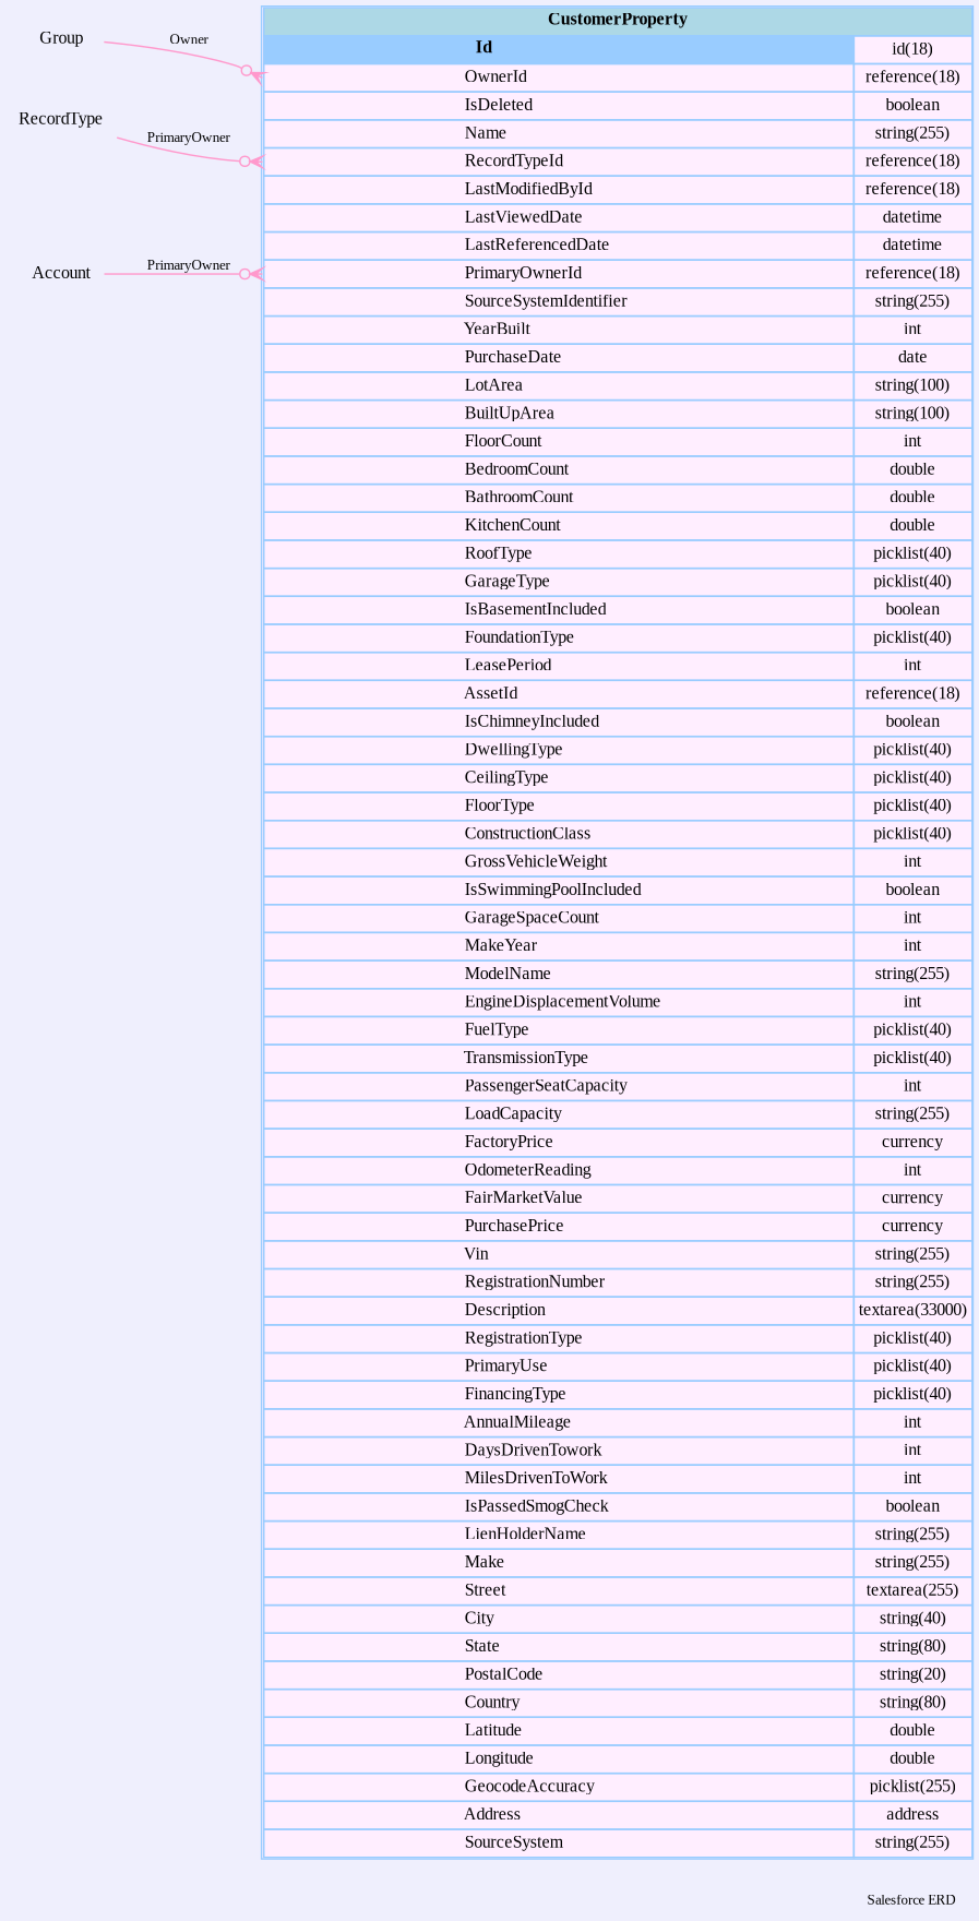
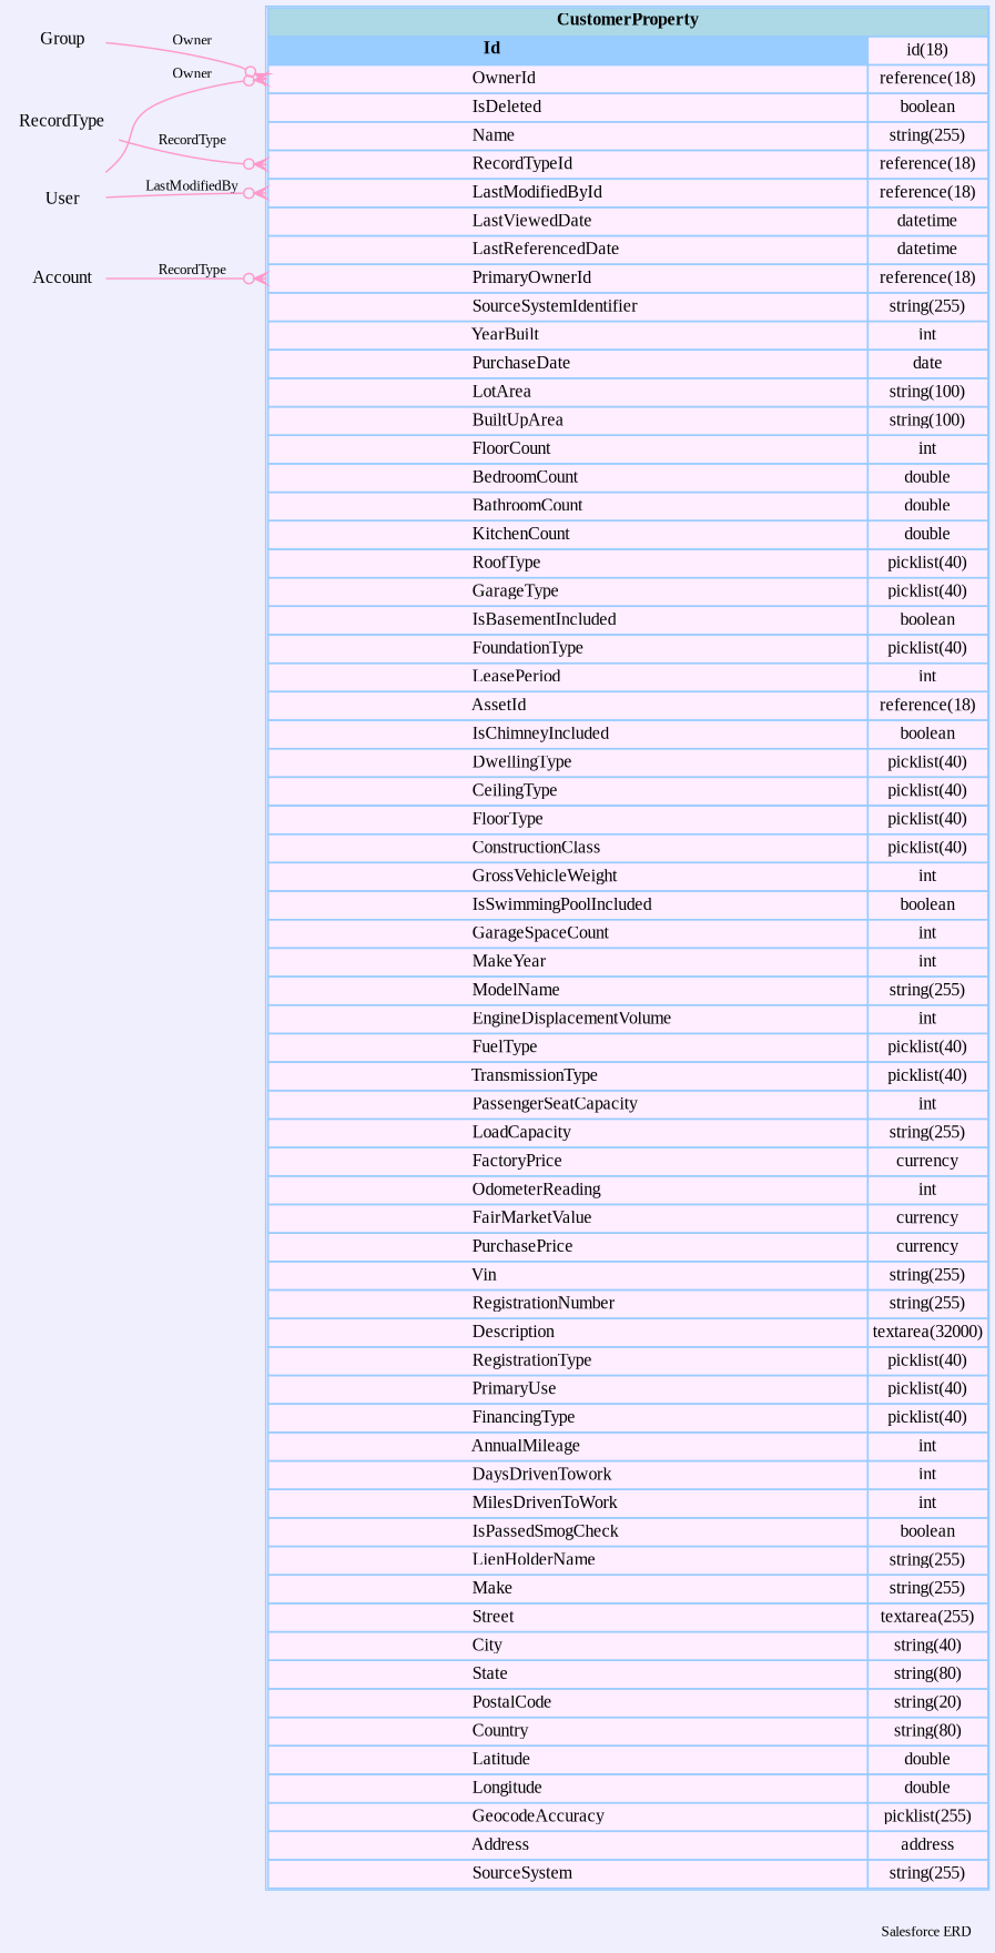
  digraph {
    bgcolor="#efeffd"
    fontname="Liberation Serif"
    fontsize=9
    label="Salesforce ERD "
    labeljust=r
    nodesep=0.18
    rankdir=RL
    ranksep=0.46
    node [color="#99ccff" fontname="Liberation Serif" fontsize=11 shape=plaintext]
    edge [arrowhead=none arrowsize=0.8 arrowtail=crowodot color="#ff99cc" dir=back fontname="Liberation Serif" fontsize=9 headport="Id:e" tailport="OwnerId:w"]
-   n1 [label=<                 <table border="1" cellborder="1" cellspacing="0" bgcolor="#ffeeff" >                      <tr><td colspan="3" bgcolor="lightblue"><b>CustomerProperty</b></td></tr>              <tr>                                         <td  bgcolor="#99ccff" port="Id" align="left">                                            <b>Id</b>                                         </td><td>id(18)</td></tr> <tr>                                          <td port="OwnerId" align="left">                                          OwnerId                                        </td><td>reference(18)</td></tr> <tr>                                          <td port="IsDeleted" align="left">                                          IsDeleted                                        </td><td>boolean</td></tr> <tr>                                          <td port="Name" align="left">                                          Name                                        </td><td>string(255)</td></tr> <tr>                                          <td port="RecordTypeId" align="left">                                          RecordTypeId                                        </td><td>reference(18)</td></tr> <tr>                                          <td port="LastModifiedById" align="left">                                          LastModifiedById                                        </td><td>reference(18)</td></tr> <tr>                                          <td port="LastViewedDate" align="left">                                          LastViewedDate                                        </td><td>datetime</td></tr> <tr>                                          <td port="LastReferencedDate" align="left">                                          LastReferencedDate                                        </td><td>datetime</td></tr> <tr>                                          <td port="PrimaryOwnerId" align="left">                                          PrimaryOwnerId                                        </td><td>reference(18)</td></tr> <tr>                                          <td port="SourceSystemIdentifier" align="left">                                          SourceSystemIdentifier                                        </td><td>string(255)</td></tr> <tr>                                          <td port="YearBuilt" align="left">                                          YearBuilt                                        </td><td>int</td></tr> <tr>                                          <td port="PurchaseDate" align="left">                                          PurchaseDate                                        </td><td>date</td></tr> <tr>                                          <td port="LotArea" align="left">                                          LotArea                                        </td><td>string(100)</td></tr> <tr>                                          <td port="BuiltUpArea" align="left">                                          BuiltUpArea                                        </td><td>string(100)</td></tr> <tr>                                          <td port="FloorCount" align="left">                                          FloorCount                                        </td><td>int</td></tr> <tr>                                          <td port="BedroomCount" align="left">                                          BedroomCount                                        </td><td>double</td></tr> <tr>                                          <td port="BathroomCount" align="left">                                          BathroomCount                                        </td><td>double</td></tr> <tr>                                          <td port="KitchenCount" align="left">                                          KitchenCount                                        </td><td>double</td></tr> <tr>                                          <td port="RoofType" align="left">                                          RoofType                                        </td><td>picklist(40)</td></tr> <tr>                                          <td port="GarageType" align="left">                                          GarageType                                        </td><td>picklist(40)</td></tr> <tr>                                          <td port="IsBasementIncluded" align="left">                                          IsBasementIncluded                                        </td><td>boolean</td></tr> <tr>                                          <td port="FoundationType" align="left">                                          FoundationType                                        </td><td>picklist(40)</td></tr> <tr>                                          <td port="LeasePeriod" align="left">                                          LeasePeriod                                        </td><td>int</td></tr> <tr>                                          <td port="AssetId" align="left">                                          AssetId                                        </td><td>reference(18)</td></tr> <tr>                                          <td port="IsChimneyIncluded" align="left">                                          IsChimneyIncluded                                        </td><td>boolean</td></tr> <tr>                                          <td port="DwellingType" align="left">                                          DwellingType                                        </td><td>picklist(40)</td></tr> <tr>                                          <td port="CeilingType" align="left">                                          CeilingType                                        </td><td>picklist(40)</td></tr> <tr>                                          <td port="FloorType" align="left">                                          FloorType                                        </td><td>picklist(40)</td></tr> <tr>                                          <td port="ConstructionClass" align="left">                                          ConstructionClass                                        </td><td>picklist(40)</td></tr> <tr>                                          <td port="GrossVehicleWeight" align="left">                                          GrossVehicleWeight                                        </td><td>int</td></tr> <tr>                                          <td port="IsSwimmingPoolIncluded" align="left">                                          IsSwimmingPoolIncluded                                        </td><td>boolean</td></tr> <tr>                                          <td port="GarageSpaceCount" align="left">                                          GarageSpaceCount                                        </td><td>int</td></tr> <tr>                                          <td port="MakeYear" align="left">                                          MakeYear                                        </td><td>int</td></tr> <tr>                                          <td port="ModelName" align="left">                                          ModelName                                        </td><td>string(255)</td></tr> <tr>                                          <td port="EngineDisplacementVolume" align="left">                                          EngineDisplacementVolume                                        </td><td>int</td></tr> <tr>                                          <td port="FuelType" align="left">                                          FuelType                                        </td><td>picklist(40)</td></tr> <tr>                                          <td port="TransmissionType" align="left">                                          TransmissionType                                        </td><td>picklist(40)</td></tr> <tr>                                          <td port="PassengerSeatCapacity" align="left">                                          PassengerSeatCapacity                                        </td><td>int</td></tr> <tr>                                          <td port="LoadCapacity" align="left">                                          LoadCapacity                                        </td><td>string(255)</td></tr> <tr>                                          <td port="FactoryPrice" align="left">                                          FactoryPrice                                        </td><td>currency</td></tr> <tr>                                          <td port="OdometerReading" align="left">                                          OdometerReading                                        </td><td>int</td></tr> <tr>                                          <td port="FairMarketValue" align="left">                                          FairMarketValue                                        </td><td>currency</td></tr> <tr>                                          <td port="PurchasePrice" align="left">                                          PurchasePrice                                        </td><td>currency</td></tr> <tr>                                          <td port="Vin" align="left">                                          Vin                                        </td><td>string(255)</td></tr> <tr>                                          <td port="RegistrationNumber" align="left">                                          RegistrationNumber                                        </td><td>string(255)</td></tr> <tr>                                          <td port="Description" align="left">                                          Description                                        </td><td>textarea(33000)</td></tr> <tr>                                          <td port="RegistrationType" align="left">                                          RegistrationType                                        </td><td>picklist(40)</td></tr> <tr>                                          <td port="PrimaryUse" align="left">                                          PrimaryUse                                        </td><td>picklist(40)</td></tr> <tr>                                          <td port="FinancingType" align="left">                                          FinancingType                                        </td><td>picklist(40)</td></tr> <tr>                                          <td port="AnnualMileage" align="left">                                          AnnualMileage                                        </td><td>int</td></tr> <tr>                                          <td port="DaysDrivenTowork" align="left">                                          DaysDrivenTowork                                        </td><td>int</td></tr> <tr>                                          <td port="MilesDrivenToWork" align="left">                                          MilesDrivenToWork                                        </td><td>int</td></tr> <tr>                                          <td port="IsPassedSmogCheck" align="left">                                          IsPassedSmogCheck                                        </td><td>boolean</td></tr> <tr>                                          <td port="LienHolderName" align="left">                                          LienHolderName                                        </td><td>string(255)</td></tr> <tr>                                          <td port="Make" align="left">                                          Make                                        </td><td>string(255)</td></tr> <tr>                                          <td port="Street" align="left">                                          Street                                        </td><td>textarea(255)</td></tr> <tr>                                          <td port="City" align="left">                                          City                                        </td><td>string(40)</td></tr> <tr>                                          <td port="State" align="left">                                          State                                        </td><td>string(80)</td></tr> <tr>                                          <td port="PostalCode" align="left">                                          PostalCode                                        </td><td>string(20)</td></tr> <tr>                                          <td port="Country" align="left">                                          Country                                        </td><td>string(80)</td></tr> <tr>                                          <td port="Latitude" align="left">                                          Latitude                                        </td><td>double</td></tr> <tr>                                          <td port="Longitude" align="left">                                          Longitude                                        </td><td>double</td></tr> <tr>                                          <td port="GeocodeAccuracy" align="left">                                          GeocodeAccuracy                                        </td><td>picklist(255)</td></tr> <tr>                                          <td port="Address" align="left">                                          Address                                        </td><td>address</td></tr> <tr>                                          <td port="SourceSystem" align="left">                                          SourceSystem                                        </td><td>string(255)</td></tr>                             </table>                 > margin=0 shape=none]
+   n1 [label=<                 <table border="1" cellborder="1" cellspacing="0" bgcolor="#ffeeff" >                      <tr><td colspan="3" bgcolor="lightblue"><b>CustomerProperty</b></td></tr>              <tr>                                         <td  bgcolor="#99ccff" port="Id" align="left">                                            <b>Id</b>                                         </td><td>id(18)</td></tr> <tr>                                          <td port="OwnerId" align="left">                                          OwnerId                                        </td><td>reference(18)</td></tr> <tr>                                          <td port="IsDeleted" align="left">                                          IsDeleted                                        </td><td>boolean</td></tr> <tr>                                          <td port="Name" align="left">                                          Name                                        </td><td>string(255)</td></tr> <tr>                                          <td port="RecordTypeId" align="left">                                          RecordTypeId                                        </td><td>reference(18)</td></tr> <tr>                                          <td port="LastModifiedById" align="left">                                          LastModifiedById                                        </td><td>reference(18)</td></tr> <tr>                                          <td port="LastViewedDate" align="left">                                          LastViewedDate                                        </td><td>datetime</td></tr> <tr>                                          <td port="LastReferencedDate" align="left">                                          LastReferencedDate                                        </td><td>datetime</td></tr> <tr>                                          <td port="PrimaryOwnerId" align="left">                                          PrimaryOwnerId                                        </td><td>reference(18)</td></tr> <tr>                                          <td port="SourceSystemIdentifier" align="left">                                          SourceSystemIdentifier                                        </td><td>string(255)</td></tr> <tr>                                          <td port="YearBuilt" align="left">                                          YearBuilt                                        </td><td>int</td></tr> <tr>                                          <td port="PurchaseDate" align="left">                                          PurchaseDate                                        </td><td>date</td></tr> <tr>                                          <td port="LotArea" align="left">                                          LotArea                                        </td><td>string(100)</td></tr> <tr>                                          <td port="BuiltUpArea" align="left">                                          BuiltUpArea                                        </td><td>string(100)</td></tr> <tr>                                          <td port="FloorCount" align="left">                                          FloorCount                                        </td><td>int</td></tr> <tr>                                          <td port="BedroomCount" align="left">                                          BedroomCount                                        </td><td>double</td></tr> <tr>                                          <td port="BathroomCount" align="left">                                          BathroomCount                                        </td><td>double</td></tr> <tr>                                          <td port="KitchenCount" align="left">                                          KitchenCount                                        </td><td>double</td></tr> <tr>                                          <td port="RoofType" align="left">                                          RoofType                                        </td><td>picklist(40)</td></tr> <tr>                                          <td port="GarageType" align="left">                                          GarageType                                        </td><td>picklist(40)</td></tr> <tr>                                          <td port="IsBasementIncluded" align="left">                                          IsBasementIncluded                                        </td><td>boolean</td></tr> <tr>                                          <td port="FoundationType" align="left">                                          FoundationType                                        </td><td>picklist(40)</td></tr> <tr>                                          <td port="LeasePeriod" align="left">                                          LeasePeriod                                        </td><td>int</td></tr> <tr>                                          <td port="AssetId" align="left">                                          AssetId                                        </td><td>reference(18)</td></tr> <tr>                                          <td port="IsChimneyIncluded" align="left">                                          IsChimneyIncluded                                        </td><td>boolean</td></tr> <tr>                                          <td port="DwellingType" align="left">                                          DwellingType                                        </td><td>picklist(40)</td></tr> <tr>                                          <td port="CeilingType" align="left">                                          CeilingType                                        </td><td>picklist(40)</td></tr> <tr>                                          <td port="FloorType" align="left">                                          FloorType                                        </td><td>picklist(40)</td></tr> <tr>                                          <td port="ConstructionClass" align="left">                                          ConstructionClass                                        </td><td>picklist(40)</td></tr> <tr>                                          <td port="GrossVehicleWeight" align="left">                                          GrossVehicleWeight                                        </td><td>int</td></tr> <tr>                                          <td port="IsSwimmingPoolIncluded" align="left">                                          IsSwimmingPoolIncluded                                        </td><td>boolean</td></tr> <tr>                                          <td port="GarageSpaceCount" align="left">                                          GarageSpaceCount                                        </td><td>int</td></tr> <tr>                                          <td port="MakeYear" align="left">                                          MakeYear                                        </td><td>int</td></tr> <tr>                                          <td port="ModelName" align="left">                                          ModelName                                        </td><td>string(255)</td></tr> <tr>                                          <td port="EngineDisplacementVolume" align="left">                                          EngineDisplacementVolume                                        </td><td>int</td></tr> <tr>                                          <td port="FuelType" align="left">                                          FuelType                                        </td><td>picklist(40)</td></tr> <tr>                                          <td port="TransmissionType" align="left">                                          TransmissionType                                        </td><td>picklist(40)</td></tr> <tr>                                          <td port="PassengerSeatCapacity" align="left">                                          PassengerSeatCapacity                                        </td><td>int</td></tr> <tr>                                          <td port="LoadCapacity" align="left">                                          LoadCapacity                                        </td><td>string(255)</td></tr> <tr>                                          <td port="FactoryPrice" align="left">                                          FactoryPrice                                        </td><td>currency</td></tr> <tr>                                          <td port="OdometerReading" align="left">                                          OdometerReading                                        </td><td>int</td></tr> <tr>                                          <td port="FairMarketValue" align="left">                                          FairMarketValue                                        </td><td>currency</td></tr> <tr>                                          <td port="PurchasePrice" align="left">                                          PurchasePrice                                        </td><td>currency</td></tr> <tr>                                          <td port="Vin" align="left">                                          Vin                                        </td><td>string(255)</td></tr> <tr>                                          <td port="RegistrationNumber" align="left">                                          RegistrationNumber                                        </td><td>string(255)</td></tr> <tr>                                          <td port="Description" align="left">                                          Description                                        </td><td>textarea(32000)</td></tr> <tr>                                          <td port="RegistrationType" align="left">                                          RegistrationType                                        </td><td>picklist(40)</td></tr> <tr>                                          <td port="PrimaryUse" align="left">                                          PrimaryUse                                        </td><td>picklist(40)</td></tr> <tr>                                          <td port="FinancingType" align="left">                                          FinancingType                                        </td><td>picklist(40)</td></tr> <tr>                                          <td port="AnnualMileage" align="left">                                          AnnualMileage                                        </td><td>int</td></tr> <tr>                                          <td port="DaysDrivenTowork" align="left">                                          DaysDrivenTowork                                        </td><td>int</td></tr> <tr>                                          <td port="MilesDrivenToWork" align="left">                                          MilesDrivenToWork                                        </td><td>int</td></tr> <tr>                                          <td port="IsPassedSmogCheck" align="left">                                          IsPassedSmogCheck                                        </td><td>boolean</td></tr> <tr>                                          <td port="LienHolderName" align="left">                                          LienHolderName                                        </td><td>string(255)</td></tr> <tr>                                          <td port="Make" align="left">                                          Make                                        </td><td>string(255)</td></tr> <tr>                                          <td port="Street" align="left">                                          Street                                        </td><td>textarea(255)</td></tr> <tr>                                          <td port="City" align="left">                                          City                                        </td><td>string(40)</td></tr> <tr>                                          <td port="State" align="left">                                          State                                        </td><td>string(80)</td></tr> <tr>                                          <td port="PostalCode" align="left">                                          PostalCode                                        </td><td>string(20)</td></tr> <tr>                                          <td port="Country" align="left">                                          Country                                        </td><td>string(80)</td></tr> <tr>                                          <td port="Latitude" align="left">                                          Latitude                                        </td><td>double</td></tr> <tr>                                          <td port="Longitude" align="left">                                          Longitude                                        </td><td>double</td></tr> <tr>                                          <td port="GeocodeAccuracy" align="left">                                          GeocodeAccuracy                                        </td><td>picklist(255)</td></tr> <tr>                                          <td port="Address" align="left">                                          Address                                        </td><td>address</td></tr> <tr>                                          <td port="SourceSystem" align="left">                                          SourceSystem                                        </td><td>string(255)</td></tr>                             </table>                 > margin=0 shape=none]
    Group
+   User
    RecordType
    Account
    n1 -> Group [label=Owner]
-   n1 -> RecordType [label=PrimaryOwner tailport="RecordTypeId:w"]
-   n1 -> Account [label=PrimaryOwner tailport="PrimaryOwnerId:w"]
+   n1 -> User [label=Owner]
+   n1 -> User [label=LastModifiedBy tailport="LastModifiedById:w"]
+   n1 -> RecordType [label=RecordType tailport="RecordTypeId:w"]
+   n1 -> Account [label=RecordType tailport="PrimaryOwnerId:w"]
  }
